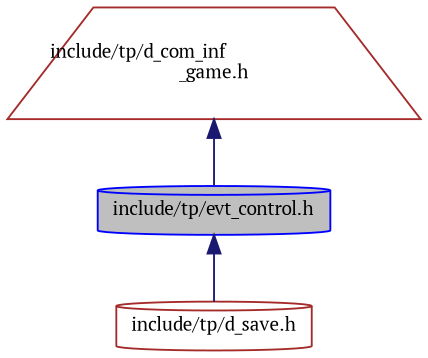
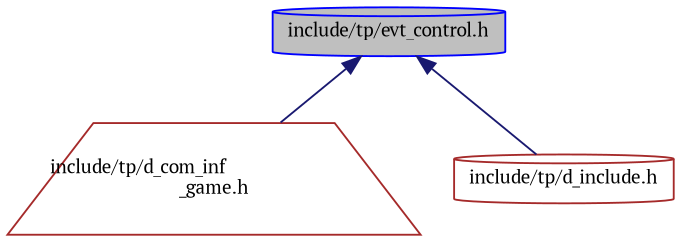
  digraph {
    fontname="PT Serif"
    node [color=brown fillcolor=white fontname="PT Serif" fontsize=10 shape=cylinder style=filled]
    edge [color=midnightblue dir=back fontname="PT Serif" fontsize=10 labelfontname=Helvetica labelfontsize=10 style=solid]
    n1 [color=blue fillcolor=grey75 fontcolor=black height=0.2 label="include/tp/evt_control.h" width=0.4]
    n2 [height=0.2 label="include/tp/d_com_inf\l_game.h" shape=trapezium width=0.4]
-   n3 [height=0.2 label="include/tp/d_save.h" width=0.4]
-   n2 -> n1
+   n3 [height=0.2 label="include/tp/d_include.h" width=0.4]
+   n1 -> n2
    n1 -> n3
  }
